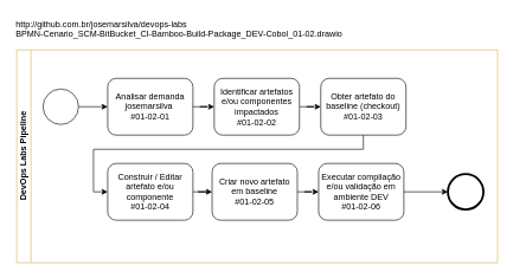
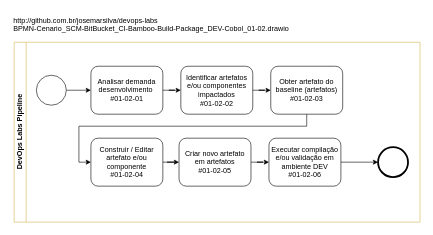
  <mxCell id="0" />
  <mxCell id="1" parent="0" />
  <mxCell id="2" value="DevOps Labs Pipeline" style="swimlane;html=1;horizontal=0;startSize=20;fillColor=none;strokeColor=#d6b656;" parent="1" vertex="1"><mxGeometry x="23" y="70" width="677" height="300" as="geometry" /></mxCell>
  <mxCell id="3" style="edgeStyle=orthogonalEdgeStyle;rounded=0;orthogonalLoop=1;jettySize=auto;html=1;" parent="2" source="4" target="13" edge="1"><mxGeometry relative="1" as="geometry"><mxPoint x="108" y="80" as="sourcePoint" /><mxPoint x="148" y="80" as="targetPoint" /></mxGeometry></mxCell>
  <mxCell id="4" value="" style="shape=mxgraph.bpmn.shape;html=1;verticalLabelPosition=bottom;labelBackgroundColor=#ffffff;verticalAlign=top;align=center;perimeter=ellipsePerimeter;outlineConnect=0;outline=standard;symbol=general;" parent="2" vertex="1"><mxGeometry x="37" y="55" width="50" height="50" as="geometry" /></mxCell>
  <mxCell id="5" style="edgeStyle=orthogonalEdgeStyle;rounded=0;orthogonalLoop=1;jettySize=auto;html=1;" parent="2" edge="1"><mxGeometry relative="1" as="geometry"><mxPoint x="257" y="75" as="sourcePoint" /></mxGeometry></mxCell>
  <mxCell id="6" style="edgeStyle=orthogonalEdgeStyle;rounded=0;orthogonalLoop=1;jettySize=auto;html=1;" parent="2" edge="1"><mxGeometry relative="1" as="geometry"><mxPoint x="398.5" y="75" as="sourcePoint" /></mxGeometry></mxCell>
  <mxCell id="7" style="edgeStyle=orthogonalEdgeStyle;rounded=0;orthogonalLoop=1;jettySize=auto;html=1;entryX=0;entryY=0.5;entryDx=0;entryDy=0;exitX=1;exitY=0.5;exitDx=0;exitDy=0;" parent="2" edge="1"><mxGeometry relative="1" as="geometry"><Array as="points"><mxPoint x="727" y="80" /><mxPoint x="727" y="140" /><mxPoint x="97" y="140" /><mxPoint x="97" y="200" /></Array><mxPoint x="688.5" y="75" as="sourcePoint" /></mxGeometry></mxCell>
  <mxCell id="8" style="edgeStyle=orthogonalEdgeStyle;rounded=0;orthogonalLoop=1;jettySize=auto;html=1;" parent="2" edge="1"><mxGeometry relative="1" as="geometry"><mxPoint x="547" y="75" as="sourcePoint" /></mxGeometry></mxCell>
  <mxCell id="9" style="edgeStyle=orthogonalEdgeStyle;rounded=0;orthogonalLoop=1;jettySize=auto;html=1;" parent="2" edge="1"><mxGeometry relative="1" as="geometry"><mxPoint x="257" y="205" as="sourcePoint" /></mxGeometry></mxCell>
  <mxCell id="10" style="edgeStyle=orthogonalEdgeStyle;rounded=0;orthogonalLoop=1;jettySize=auto;html=1;" parent="2" edge="1"><mxGeometry relative="1" as="geometry"><mxPoint x="398.5" y="205" as="sourcePoint" /></mxGeometry></mxCell>
  <mxCell id="11" value="" style="shape=mxgraph.bpmn.shape;html=1;verticalLabelPosition=bottom;labelBackgroundColor=#ffffff;verticalAlign=top;align=center;perimeter=ellipsePerimeter;outlineConnect=0;outline=end;symbol=general;" parent="2" vertex="1"><mxGeometry x="607" y="175" width="50" height="50" as="geometry" /></mxCell>
  <mxCell id="12" style="edgeStyle=orthogonalEdgeStyle;rounded=0;orthogonalLoop=1;jettySize=auto;html=1;" parent="2" source="13" target="15" edge="1"><mxGeometry relative="1" as="geometry"><mxPoint x="273" y="80" as="targetPoint" /></mxGeometry></mxCell>
- <mxCell id="13" value="&lt;div&gt;Analisar demanda josemarsilva&amp;nbsp;&lt;/div&gt;&lt;div&gt;#01-02-01&lt;/div&gt;" style="shape=ext;rounded=1;html=1;whiteSpace=wrap;fillColor=none;" parent="2" vertex="1"><mxGeometry x="128" y="40" width="120" height="80" as="geometry" /></mxCell>
+ <mxCell id="13" value="&lt;div&gt;Analisar demanda desenvolvimento&amp;nbsp;&lt;/div&gt;&lt;div&gt;#01-02-01&lt;/div&gt;" style="shape=ext;rounded=1;html=1;whiteSpace=wrap;fillColor=none;" parent="2" vertex="1"><mxGeometry x="128" y="40" width="120" height="80" as="geometry" /></mxCell>
  <mxCell id="14" style="edgeStyle=orthogonalEdgeStyle;rounded=0;orthogonalLoop=1;jettySize=auto;html=1;" parent="2" source="15" target="19" edge="1"><mxGeometry relative="1" as="geometry" /></mxCell>
  <mxCell id="15" value="&lt;div&gt;Identificar artefatos e/ou componentes impactados&lt;/div&gt;&lt;div&gt;#01-02-02&lt;/div&gt;" style="shape=ext;rounded=1;html=1;whiteSpace=wrap;fillColor=none;" parent="2" vertex="1"><mxGeometry x="278" y="40" width="120" height="80" as="geometry" /></mxCell>
  <mxCell id="16" style="edgeStyle=orthogonalEdgeStyle;rounded=0;orthogonalLoop=1;jettySize=auto;html=1;" parent="2" source="17" target="21" edge="1"><mxGeometry relative="1" as="geometry" /></mxCell>
  <mxCell id="17" value="&lt;div&gt;Construir / Editar artefato e/ou componente&lt;/div&gt;&lt;div&gt;#01-02-04&lt;/div&gt;" style="shape=ext;rounded=1;html=1;whiteSpace=wrap;fillColor=none;" parent="2" vertex="1"><mxGeometry x="128" y="160" width="120" height="80" as="geometry" /></mxCell>
  <mxCell id="18" style="edgeStyle=orthogonalEdgeStyle;rounded=0;orthogonalLoop=1;jettySize=auto;html=1;entryX=0;entryY=0.5;entryDx=0;entryDy=0;" parent="2" source="19" target="17" edge="1"><mxGeometry relative="1" as="geometry"><Array as="points"><mxPoint x="488" y="140" /><mxPoint x="108" y="140" /><mxPoint x="108" y="200" /></Array></mxGeometry></mxCell>
- <mxCell id="19" value="&lt;div&gt;Obter artefato do baseline (checkout)&lt;/div&gt;&lt;div&gt;#01-02-03&lt;/div&gt;" style="shape=ext;rounded=1;html=1;whiteSpace=wrap;fillColor=none;" parent="2" vertex="1"><mxGeometry x="428" y="40" width="120" height="80" as="geometry" /></mxCell>
+ <mxCell id="19" value="&lt;div&gt;Obter artefato do baseline (artefatos)&lt;/div&gt;&lt;div&gt;#01-02-03&lt;/div&gt;" style="shape=ext;rounded=1;html=1;whiteSpace=wrap;fillColor=none;" parent="2" vertex="1"><mxGeometry x="428" y="40" width="120" height="80" as="geometry" /></mxCell>
  <mxCell id="20" value="" style="edgeStyle=orthogonalEdgeStyle;rounded=0;orthogonalLoop=1;jettySize=auto;html=1;" parent="2" source="22" target="11" edge="1"><mxGeometry relative="1" as="geometry" /></mxCell>
- <mxCell id="21" value="&lt;div&gt;&lt;span&gt;Criar novo artefato em baseline&lt;/span&gt;&lt;/div&gt;&lt;div&gt;&lt;span&gt;#01-02-05&lt;/span&gt;&lt;br&gt;&lt;/div&gt;" style="shape=ext;rounded=1;html=1;whiteSpace=wrap;fillColor=none;" parent="2" vertex="1"><mxGeometry x="275" y="160" width="120" height="80" as="geometry" /></mxCell>
+ <mxCell id="21" value="&lt;div&gt;&lt;span&gt;Criar novo artefato em artefatos&lt;/span&gt;&lt;/div&gt;&lt;div&gt;&lt;span&gt;#01-02-05&lt;/span&gt;&lt;br&gt;&lt;/div&gt;" style="shape=ext;rounded=1;html=1;whiteSpace=wrap;fillColor=none;" parent="2" vertex="1"><mxGeometry x="275" y="160" width="120" height="80" as="geometry" /></mxCell>
  <mxCell id="22" value="&lt;div&gt;Executar compilação e/ou validação em ambiente DEV&lt;/div&gt;&lt;div&gt;#01-02-06&lt;/div&gt;" style="shape=ext;rounded=1;html=1;whiteSpace=wrap;fillColor=none;" parent="2" vertex="1"><mxGeometry x="425" y="160" width="120" height="80" as="geometry" /></mxCell>
  <mxCell id="23" style="edgeStyle=orthogonalEdgeStyle;rounded=0;orthogonalLoop=1;jettySize=auto;html=1;" parent="2" source="21" target="22" edge="1"><mxGeometry relative="1" as="geometry"><mxPoint x="251" y="260" as="sourcePoint" /><mxPoint x="750" y="260" as="targetPoint" /></mxGeometry></mxCell>
  <mxCell id="24" value="&lt;div style=&quot;text-align: left&quot;&gt;http://github.com.br/josemarsilva/devops-labs&lt;/div&gt;BPMN-Cenario_SCM-BitBucket_CI-Bamboo-Build-Package_DEV-Cobol_01-02.drawio" style="text;html=1;resizable=0;autosize=1;align=left;verticalAlign=top;points=[];fillColor=none;strokeColor=none;rounded=0;" parent="1" vertex="1"><mxGeometry y="20" width="480" height="30" as="geometry" x="20" /></mxCell>
